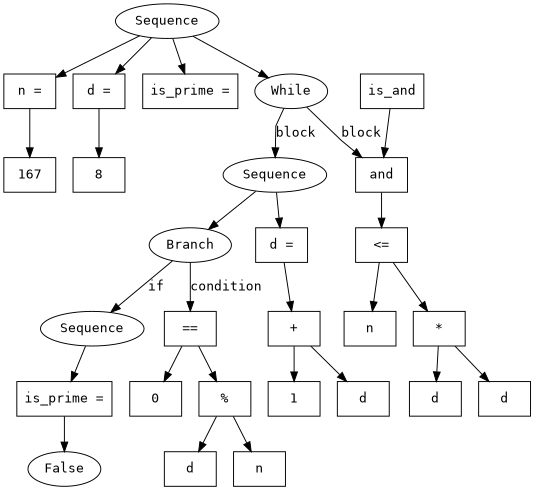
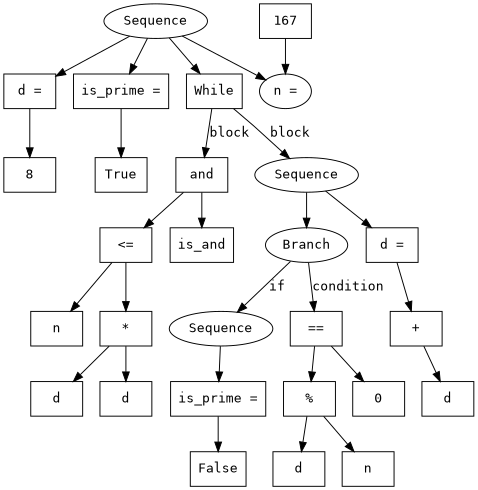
  digraph {
    rankdir=TB
    splines=polyline
    node [fontname=monospace shape=box]
    edge [fontname=monospace]
    n1 [label=Sequence shape=""]
-   n2 [label="n ="]
+   n2 [label="n =" shape=ellipse]
    n3 [label="d ="]
    n4 [label="is_prime ="]
-   n5 [label=While shape=""]
+   n5 [label=While]
    n6 [label=167]
    n7 [label=8]
+   n8 [label=True]
    n9 [label=and]
    n10 [label=Sequence shape=""]
    n11 [label="<="]
    n12 [label=is_and]
    n13 [label=Branch shape=""]
    n14 [label="d ="]
    n15 [label="*"]
    n16 [label=n]
    n17 [label=d]
    n18 [label=d]
    n19 [label="=="]
    n20 [label=Sequence shape=""]
    n21 [label="+"]
    n22 [label="%"]
    n23 [label=0]
    n24 [label="is_prime ="]
    n25 [label=n]
    n26 [label=d]
-   n27 [label=False shape=ellipse]
+   n27 [label=False]
    n28 [label=d]
-   n29 [label=1]
    n1 -> n2
    n1 -> n3
    n1 -> n4
    n1 -> n5
-   n2 -> n6
+   n6 -> n2
    n3 -> n7
+   n4 -> n8
    n5 -> n9 [label=block]
    n5 -> n10 [label=block]
    n9 -> n11
-   n12 -> n9
+   n9 -> n12
    n10 -> n13
    n10 -> n14
    n11 -> n15
    n11 -> n16
    n13 -> n19 [label=condition]
    n13 -> n20 [label=if]
    n14 -> n21
    n15 -> n17
    n15 -> n18
    n19 -> n22
    n19 -> n23
    n20 -> n24
    n21 -> n28
-   n21 -> n29
    n22 -> n25
    n22 -> n26
    n24 -> n27
  }
